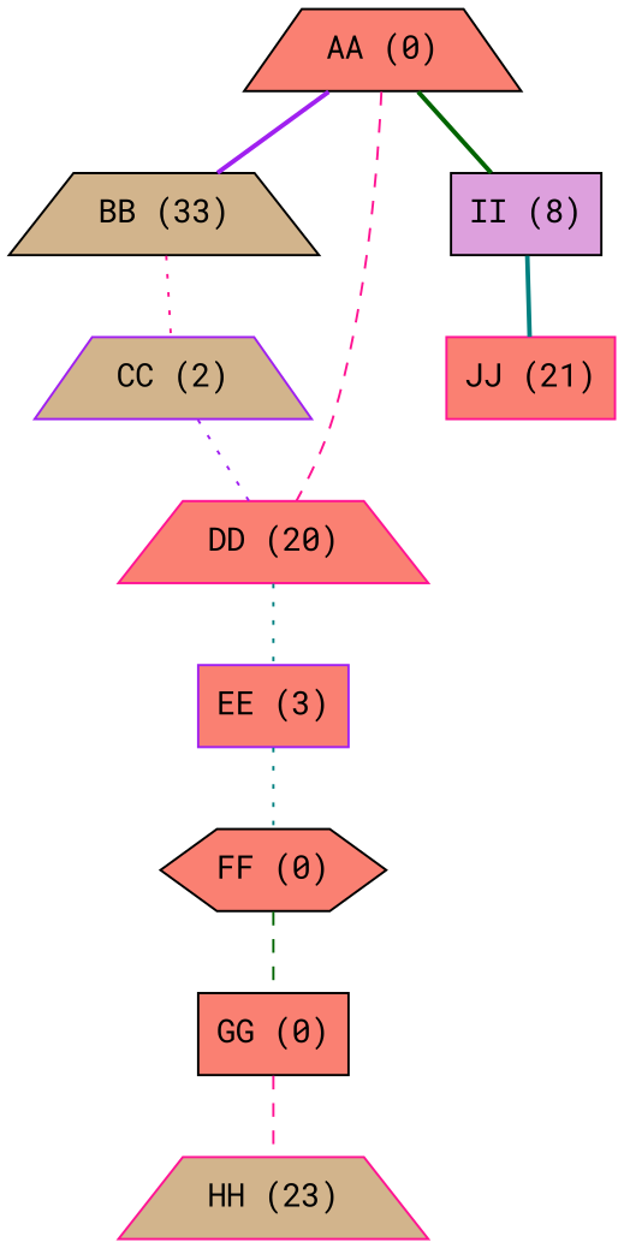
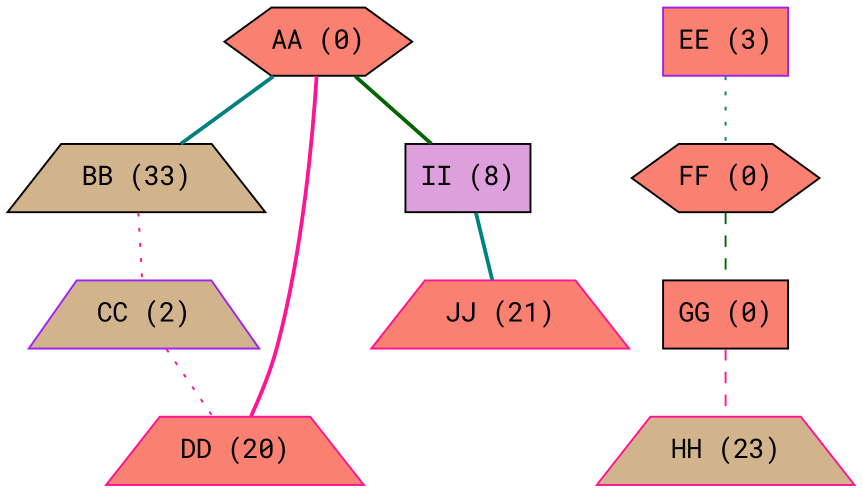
  graph {
    fontname="Roboto Mono"
    node [color=black fillcolor=salmon fontname="Roboto Mono" shape=trapezium style=filled]
    edge [color=deeppink fontname="Roboto Mono" style=dotted]
-   n1 [label="AA (0)"]
+   n1 [label="AA (0)" shape=hexagon]
    n2 [fillcolor=tan label="BB (33)"]
    n3 [color=deeppink label="DD (20)"]
    n4 [fillcolor=plum label="II (8)" shape=box]
    n5 [color=purple fillcolor=tan label="CC (2)"]
    n6 [color=purple label="EE (3)" shape=box]
-   n7 [color=deeppink label="JJ (21)" shape=box]
+   n7 [color=deeppink label="JJ (21)"]
    n8 [label="FF (0)" shape=hexagon]
    n9 [label="GG (0)" shape=box]
    n10 [color=deeppink fillcolor=tan label="HH (23)"]
-   n1 -- n2 [color=purple style=bold]
-   n1 -- n3 [style=dashed]
+   n1 -- n2 [color=teal style=bold]
+   n1 -- n3 [style=bold]
    n1 -- n4 [color=darkgreen style=bold]
    n2 -- n5
-   n3 -- n6 [color=teal]
    n4 -- n7 [color=teal style=bold]
-   n5 -- n3 [color=purple]
+   n5 -- n3
    n6 -- n8 [color=teal]
    n8 -- n9 [color=darkgreen style=dashed]
    n9 -- n10 [style=dashed]
  }
